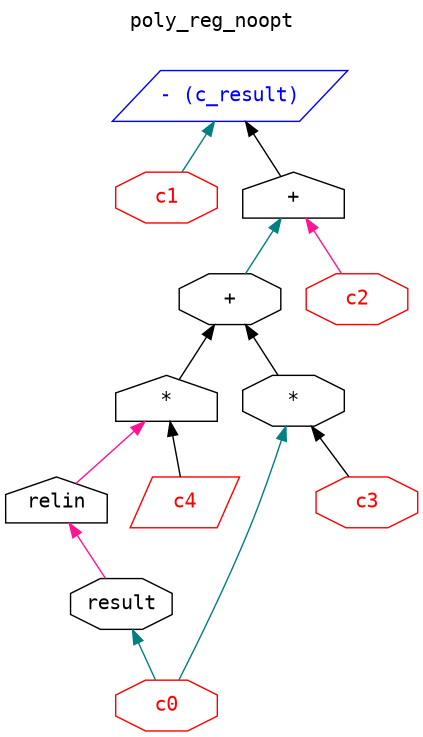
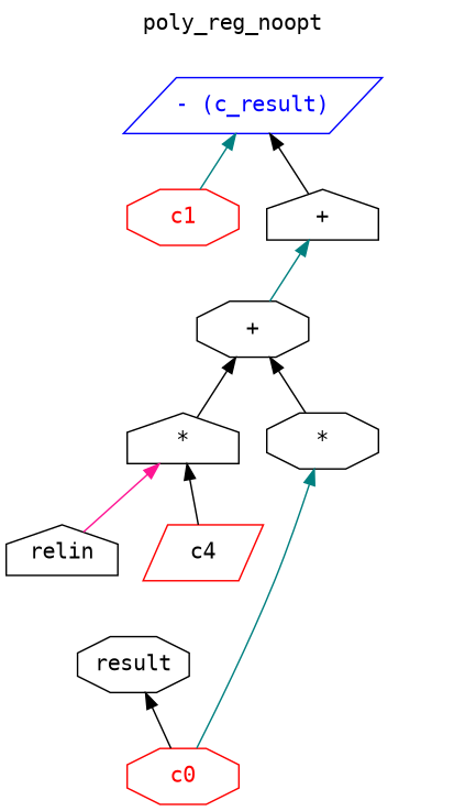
  digraph {
    fontname="DejaVu Sans Mono"
    label=poly_reg_noopt
    labelloc=t
    node [color=black fontcolor=black fontname="DejaVu Sans Mono" margin=0 shape=octagon style=solid]
    edge [color=black dir=back fontname="DejaVu Sans Mono"]
    n1 [color=red fontcolor=red label=c1 width=1]
    n2 [color=red fontcolor=red label=c0 width=1]
    n3 [label=result width=1]
    n4 [label=relin shape=house width=1]
-   n5 [color=red fontcolor=red label=c4 shape=parallelogram width=1]
+   n5 [color=red label=c4 shape=parallelogram width=1]
    n6 [label="*" shape=house width=1]
-   n7 [color=red fontcolor=red label=c3 width=1]
    n8 [label="*" width=1]
    n9 [label="+" width=1]
-   n10 [color=red fontcolor=red label=c2 width=1]
    n11 [label="+" shape=house width=1]
    n12 [color=blue fontcolor=blue label="- (c_result)" shape=parallelogram width=1]
-   n3 -> n2 [color=teal]
-   n4 -> n3 [color=deeppink]
+   n3 -> n2
    n6 -> n4 [color=deeppink]
    n6 -> n5
    n8 -> n2 [color=teal]
-   n8 -> n7
    n9 -> n6
    n9 -> n8
    n11 -> n9 [color=teal]
-   n11 -> n10 [color=deeppink]
    n12 -> n1 [color=teal]
    n12 -> n11
  }
